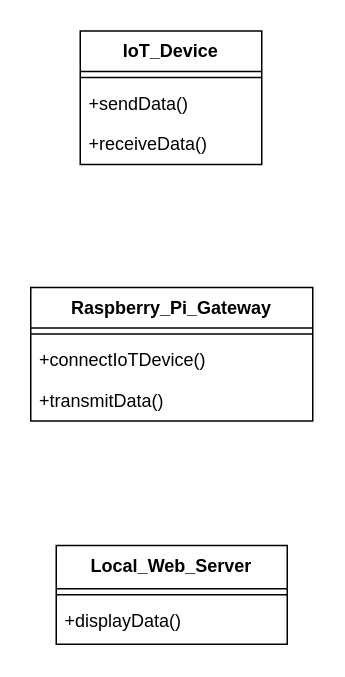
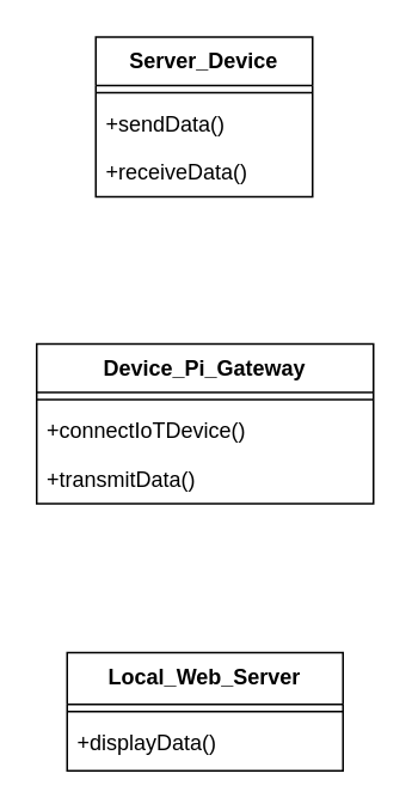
  <mxCell id="0" />
  <mxCell id="1" parent="0" />
- <mxCell id="2" value="IoT_Device" style="swimlane;fontStyle=1;align=center;verticalAlign=top;childLayout=stackLayout;horizontal=1;startSize=27.08;horizontalStack=0;resizeParent=1;resizeParentMax=0;resizeLast=0;collapsible=0;marginBottom=0;" parent="1" vertex="1"><mxGeometry x="53" y="20" width="121" height="89.08" as="geometry" /></mxCell>
+ <mxCell id="2" value="Server_Device" style="swimlane;fontStyle=1;align=center;verticalAlign=top;childLayout=stackLayout;horizontal=1;startSize=27.08;horizontalStack=0;resizeParent=1;resizeParentMax=0;resizeLast=0;collapsible=0;marginBottom=0;" parent="1" vertex="1"><mxGeometry x="53" y="20" width="121" height="89.08" as="geometry" /></mxCell>
  <mxCell id="3" style="line;strokeWidth=1;fillColor=none;align=left;verticalAlign=middle;spacingTop=-1;spacingLeft=3;spacingRight=3;rotatable=0;labelPosition=right;points=[];portConstraint=eastwest;strokeColor=inherit;" parent="2" vertex="1"><mxGeometry y="27.08" width="121" height="8" as="geometry" /></mxCell>
  <mxCell id="4" value="+sendData()" style="text;strokeColor=none;fillColor=none;align=left;verticalAlign=top;spacingLeft=4;spacingRight=4;overflow=hidden;rotatable=0;points=[[0,0.5],[1,0.5]];portConstraint=eastwest;" parent="2" vertex="1"><mxGeometry y="35.08" width="121" height="27" as="geometry" /></mxCell>
  <mxCell id="5" value="+receiveData()" style="text;strokeColor=none;fillColor=none;align=left;verticalAlign=top;spacingLeft=4;spacingRight=4;overflow=hidden;rotatable=0;points=[[0,0.5],[1,0.5]];portConstraint=eastwest;" parent="2" vertex="1"><mxGeometry y="62.08" width="121" height="27" as="geometry" /></mxCell>
- <mxCell id="6" value="Raspberry_Pi_Gateway" style="swimlane;fontStyle=1;align=center;verticalAlign=top;childLayout=stackLayout;horizontal=1;startSize=27.08;horizontalStack=0;resizeParent=1;resizeParentMax=0;resizeLast=0;collapsible=0;marginBottom=0;" parent="1" vertex="1"><mxGeometry x="20" y="191" width="188" height="89.08" as="geometry" /></mxCell>
+ <mxCell id="6" value="Device_Pi_Gateway" style="swimlane;fontStyle=1;align=center;verticalAlign=top;childLayout=stackLayout;horizontal=1;startSize=27.08;horizontalStack=0;resizeParent=1;resizeParentMax=0;resizeLast=0;collapsible=0;marginBottom=0;" parent="1" vertex="1"><mxGeometry x="20" y="191" width="188" height="89.08" as="geometry" /></mxCell>
  <mxCell id="7" style="line;strokeWidth=1;fillColor=none;align=left;verticalAlign=middle;spacingTop=-1;spacingLeft=3;spacingRight=3;rotatable=0;labelPosition=right;points=[];portConstraint=eastwest;strokeColor=inherit;" parent="6" vertex="1"><mxGeometry y="27.08" width="188" height="8" as="geometry" /></mxCell>
  <mxCell id="8" value="+connectIoTDevice()" style="text;strokeColor=none;fillColor=none;align=left;verticalAlign=top;spacingLeft=4;spacingRight=4;overflow=hidden;rotatable=0;points=[[0,0.5],[1,0.5]];portConstraint=eastwest;" parent="6" vertex="1"><mxGeometry y="35.08" width="188" height="27" as="geometry" /></mxCell>
  <mxCell id="9" value="+transmitData()" style="text;strokeColor=none;fillColor=none;align=left;verticalAlign=top;spacingLeft=4;spacingRight=4;overflow=hidden;rotatable=0;points=[[0,0.5],[1,0.5]];portConstraint=eastwest;" parent="6" vertex="1"><mxGeometry y="62.08" width="188" height="27" as="geometry" /></mxCell>
  <mxCell id="10" value="Local_Web_Server" style="swimlane;fontStyle=1;align=center;verticalAlign=top;childLayout=stackLayout;horizontal=1;startSize=28.875;horizontalStack=0;resizeParent=1;resizeParentMax=0;resizeLast=0;collapsible=0;marginBottom=0;" parent="1" vertex="1"><mxGeometry x="37" y="363" width="154" height="65.875" as="geometry" /></mxCell>
  <mxCell id="11" style="line;strokeWidth=1;fillColor=none;align=left;verticalAlign=middle;spacingTop=-1;spacingLeft=3;spacingRight=3;rotatable=0;labelPosition=right;points=[];portConstraint=eastwest;strokeColor=inherit;" parent="10" vertex="1"><mxGeometry y="28.875" width="154" height="8" as="geometry" /></mxCell>
  <mxCell id="12" value="+displayData()" style="text;strokeColor=none;fillColor=none;align=left;verticalAlign=top;spacingLeft=4;spacingRight=4;overflow=hidden;rotatable=0;points=[[0,0.5],[1,0.5]];portConstraint=eastwest;" parent="10" vertex="1"><mxGeometry y="36.875" width="154" height="29" as="geometry" /></mxCell>
